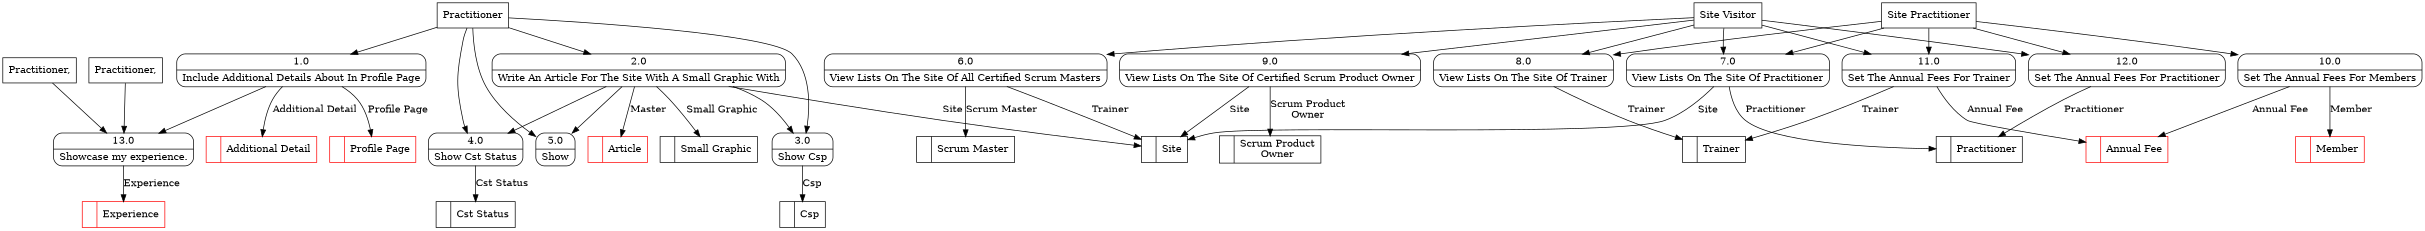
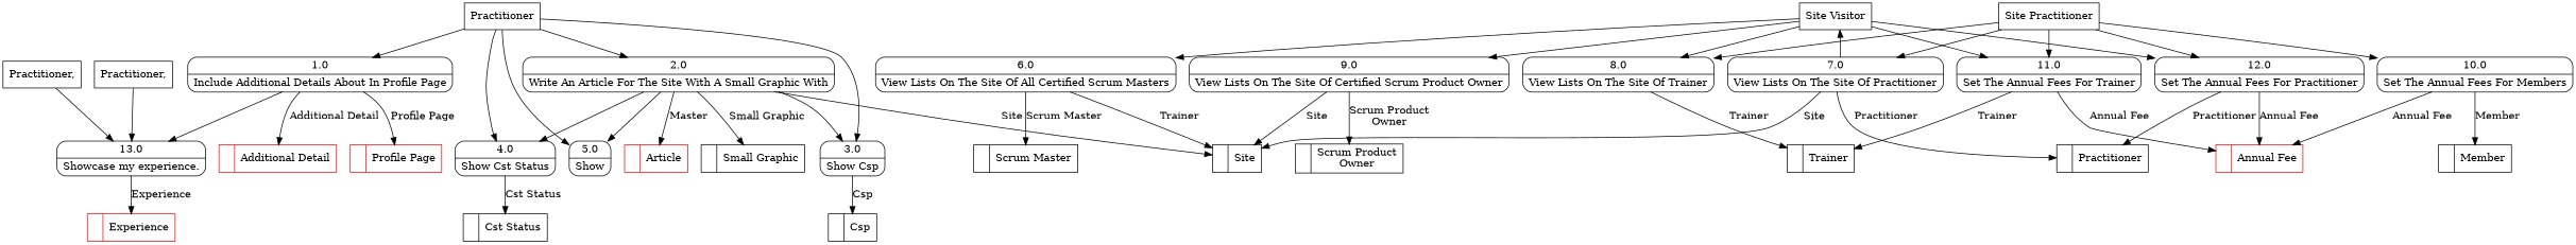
  digraph {
    node [shape=record]
    n1 [color=red label="<f0>  |<f1> Additional Detail "]
    n2 [color=red label="<f0>  |<f1> Profile Page "]
    n3 [color=red label="<f0>  |<f1> Article "]
    n4 [label="<f0>  |<f1> Cst Status "]
    n5 [label="<f0>  |<f1> Site "]
    n6 [label="<f0>  |<f1> Small Graphic "]
    n7 [label="<f0>  |<f1> Csp "]
    n8 [label="<f0>  |<f1> Trainer "]
    n9 [label="<f0>  |<f1> Practitioner "]
-   n10 [color=red label="<f0>  |<f1> Member "]
+   n10 [color=black label="<f0>  |<f1> Member "]
    n11 [color=red label="<f0>  |<f1> Annual Fee "]
    n12 [label="<f0>  |<f1> Scrum Master "]
    n13 [label="<f0>  |<f1> Scrum Product\nOwner "]
    n14 [label=Practitioner shape=box]
    n15 [label="{<f0> 1.0|<f1> Include Additional Details About In Profile Page }" shape=Mrecord]
    n16 [label="{<f0> 2.0|<f1> Write An Article For The Site With A Small Graphic With }" shape=Mrecord]
    n17 [label="{<f0> 3.0|<f1> Show Csp }" shape=Mrecord]
    n18 [label="{<f0> 4.0|<f1> Show Cst Status }" shape=Mrecord]
    n19 [label="{<f0> 5.0|<f1> Show }" shape=Mrecord]
    n20 [label="{<f0> 13.0|<f1> Showcase my experience. }" shape=Mrecord]
    n21 [label="Site Visitor" shape=box]
    n22 [label="{<f0> 6.0|<f1> View Lists On The Site Of All Certified Scrum Masters }" shape=Mrecord]
    n23 [label="{<f0> 7.0|<f1> View Lists On The Site Of Practitioner }" shape=Mrecord]
    n24 [label="{<f0> 8.0|<f1> View Lists On The Site Of Trainer }" shape=Mrecord]
    n25 [label="{<f0> 9.0|<f1> View Lists On The Site Of Certified Scrum Product Owner }" shape=Mrecord]
    n26 [label="{<f0> 11.0|<f1> Set The Annual Fees For Trainer }" shape=Mrecord]
    n27 [label="{<f0> 12.0|<f1> Set The Annual Fees For Practitioner }" shape=Mrecord]
    n28 [label="Site Practitioner" shape=box]
    n29 [label="{<f0> 10.0|<f1> Set The Annual Fees For Members }" shape=Mrecord]
    n30 [color=red label="<f0>  |<f1> Experience "]
    n31 [label="Practitioner," shape=box]
    n32 [label="Practitioner," shape=box]
    n14 -> n15
    n14 -> n16
    n14 -> n17
    n14 -> n18
    n14 -> n19
    n15 -> n1 [label="Additional Detail"]
    n15 -> n2 [label="Profile Page"]
    n15 -> n20
    n16 -> n3 [label=Master]
    n16 -> n5 [label=Site]
    n16 -> n6 [label="Small Graphic"]
    n16 -> n17
    n16 -> n18
    n16 -> n19
    n17 -> n7 [label=Csp]
    n18 -> n4 [label="Cst Status"]
    n20 -> n30 [label=Experience]
    n21 -> n22
-   n21 -> n23
+   n23 -> n21
    n21 -> n24
    n21 -> n25
    n21 -> n26
    n21 -> n27
    n22 -> n5 [label=Trainer]
    n22 -> n12 [label="Scrum Master"]
    n23 -> n5 [label=Site]
    n23 -> n9 [label=Practitioner]
    n24 -> n8 [label=Trainer]
    n25 -> n5 [label=Site]
    n25 -> n13 [label="Scrum Product\nOwner"]
    n26 -> n8 [label=Trainer]
    n26 -> n11 [label="Annual Fee"]
    n27 -> n9 [label=Practitioner]
+   n27 -> n11 [label="Annual Fee"]
    n28 -> n23
    n28 -> n24
    n28 -> n26
    n28 -> n27
    n28 -> n29
    n29 -> n10 [label=Member]
    n29 -> n11 [label="Annual Fee"]
    n31 -> n20
    n32 -> n20
  }
